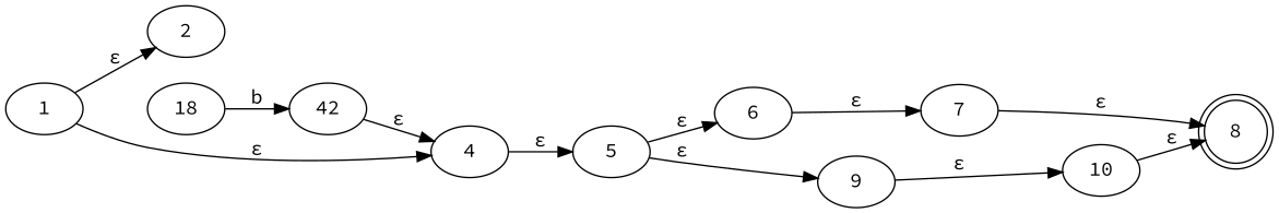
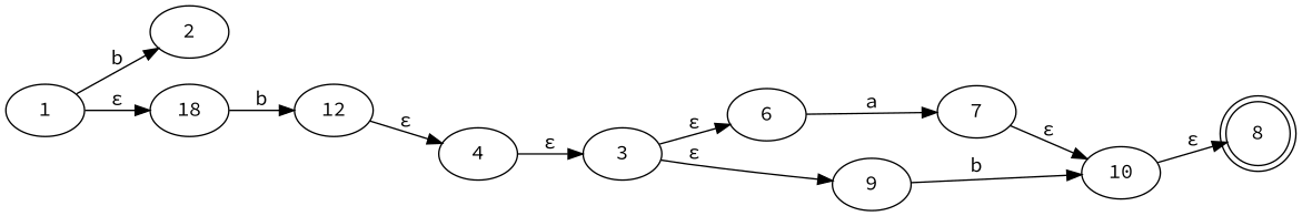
  digraph {
    fontname="Source Code Pro"
    rankdir=LR
    node [fontname="Source Code Pro"]
    edge [fontname="Source Code Pro"]
    n1 [label=1]
    n2 [label=2]
    n3 [label=18]
-   n4 [label=42]
+   n4 [label=12]
    n5 [label=4]
-   n6 [label=5]
+   n6 [label=3]
    n7 [label=6]
    n8 [label=9]
    n9 [label=7]
    n10 [label=10]
    n11 [label=8 shape=doublecircle]
-   n1 -> n2 [label="ε"]
-   n1 -> n5 [label="ε"]
+   n1 -> n2 [label=b]
+   n1 -> n3 [label="ε"]
    n3 -> n4 [label=b]
    n4 -> n5 [label="ε"]
    n5 -> n6 [label="ε"]
    n6 -> n7 [label="ε"]
    n6 -> n8 [label="ε"]
-   n7 -> n9 [label="ε"]
-   n8 -> n10 [label="ε"]
-   n9 -> n11 [label="ε"]
+   n7 -> n9 [label=a]
+   n8 -> n10 [label=b]
+   n9 -> n10 [label="ε"]
    n10 -> n11 [label="ε"]
  }
